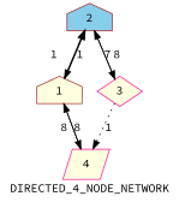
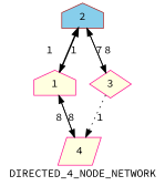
  digraph {
    fontname="Source Code Pro"
    label=DIRECTED_4_NODE_NETWORK
    splines=false
    node [color=brown fillcolor=lightyellow fontname="Source Code Pro" shape=house style=filled]
    edge [bandwidth=20 delay=2 fontname="Source Code Pro" latency=3 style=solid throughput=12]
    2 [fillcolor=skyblue]
-   1
+   1 [color=deeppink]
    4 [color=deeppink shape=parallelogram]
    3 [color=deeppink shape=diamond]
    2 -> 1 [label=1 style=dotted]
    2 -> 3 [label=7]
    1 -> 2 [bandwidth=10 delay=3 label=1 latency=4 style=bold throughput=16]
    1 -> 4 [bandwidth=10 delay=3 label=8 latency=4 throughput=16]
    4 -> 1 [label=8 latency=6 throughput=11]
    3 -> 2 [delay=4 label=8 latency=2 throughput=10]
    3 -> 4 [delay=1 label=1 latency=5 style=dotted throughput=9]
  }
